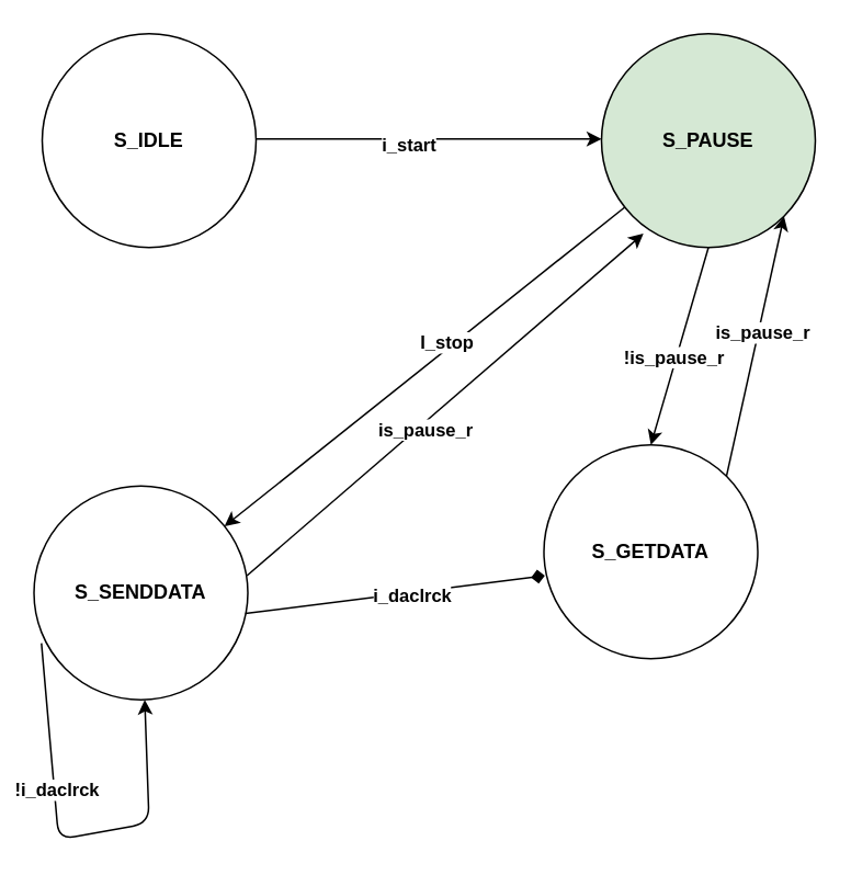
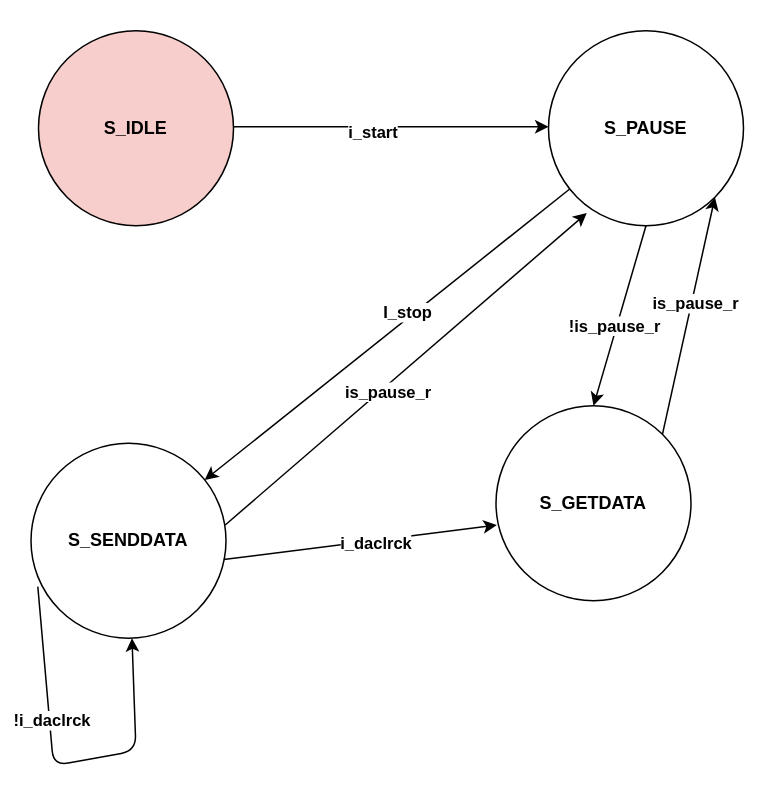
  <mxCell id="0" />
  <mxCell id="1" parent="0" />
- <mxCell id="2" value="&lt;b&gt;S_IDLE&lt;/b&gt;" style="ellipse;whiteSpace=wrap;html=1;aspect=fixed;" parent="1" vertex="1"><mxGeometry x="25" y="20" width="130" height="130" as="geometry" /></mxCell>
- <mxCell id="3" value="&lt;b&gt;S_PAUSE&lt;/b&gt;" style="ellipse;whiteSpace=wrap;html=1;aspect=fixed;fillColor=#d5e8d4;" parent="1" vertex="1"><mxGeometry x="365" y="20" width="130" height="130" as="geometry" /></mxCell>
+ <mxCell id="2" value="&lt;b&gt;S_IDLE&lt;/b&gt;" style="ellipse;whiteSpace=wrap;html=1;aspect=fixed;fillColor=#f8cecc;" parent="1" vertex="1"><mxGeometry x="25" y="20" width="130" height="130" as="geometry" /></mxCell>
+ <mxCell id="3" value="&lt;b&gt;S_PAUSE&lt;/b&gt;" style="ellipse;whiteSpace=wrap;html=1;aspect=fixed;" parent="1" vertex="1"><mxGeometry x="365" y="20" width="130" height="130" as="geometry" /></mxCell>
  <mxCell id="4" value="&lt;b&gt;S_GETDATA&lt;/b&gt;" style="ellipse;whiteSpace=wrap;html=1;aspect=fixed;" parent="1" vertex="1"><mxGeometry x="330" y="270" width="130" height="130" as="geometry" /></mxCell>
  <mxCell id="5" value="" style="endArrow=classic;html=1;exitX=0.5;exitY=1;exitDx=0;exitDy=0;entryX=0.5;entryY=0;entryDx=0;entryDy=0;" parent="1" source="3" target="4" edge="1"><mxGeometry width="50" height="50" relative="1" as="geometry"><mxPoint x="465.002" y="139.038" as="sourcePoint" /><mxPoint x="713.078" y="139.038" as="targetPoint" /><Array as="points" /></mxGeometry></mxCell>
  <mxCell id="6" value="&lt;b&gt;!is_pause_r&lt;/b&gt;" style="edgeLabel;html=1;align=center;verticalAlign=middle;resizable=0;points=[];" parent="5" vertex="1" connectable="0"><mxGeometry x="0.114" y="-2" relative="1" as="geometry"><mxPoint as="offset" /></mxGeometry></mxCell>
  <mxCell id="7" value="" style="endArrow=classic;html=1;" parent="1" edge="1"><mxGeometry width="50" height="50" relative="1" as="geometry"><mxPoint x="155" y="84" as="sourcePoint" /><mxPoint x="365" y="84" as="targetPoint" /><Array as="points" /></mxGeometry></mxCell>
  <mxCell id="8" value="&lt;b&gt;i_start&lt;/b&gt;" style="edgeLabel;html=1;align=center;verticalAlign=middle;resizable=0;points=[];" parent="7" vertex="1" connectable="0"><mxGeometry x="-0.123" y="-3" relative="1" as="geometry"><mxPoint as="offset" /></mxGeometry></mxCell>
  <mxCell id="9" value="&lt;b&gt;S_SENDDATA&lt;/b&gt;" style="ellipse;whiteSpace=wrap;html=1;aspect=fixed;" parent="1" vertex="1"><mxGeometry x="20" y="295" width="130" height="130" as="geometry" /></mxCell>
  <mxCell id="10" value="" style="endArrow=classic;html=1;" parent="1" source="3" target="9" edge="1"><mxGeometry width="50" height="50" relative="1" as="geometry"><mxPoint x="378" y="180" as="sourcePoint" /><mxPoint x="135.962" y="181.098" as="targetPoint" /><Array as="points" /></mxGeometry></mxCell>
  <mxCell id="11" value="&lt;b&gt;I_stop&lt;/b&gt;" style="edgeLabel;html=1;align=center;verticalAlign=middle;resizable=0;points=[];" parent="10" vertex="1" connectable="0"><mxGeometry x="-0.123" y="-3" relative="1" as="geometry"><mxPoint as="offset" /></mxGeometry></mxCell>
  <mxCell id="12" value="" style="endArrow=classic;html=1;exitX=1;exitY=0;exitDx=0;exitDy=0;entryX=1;entryY=1;entryDx=0;entryDy=0;" parent="1" source="4" target="3" edge="1"><mxGeometry width="50" height="50" relative="1" as="geometry"><mxPoint x="675" y="140" as="sourcePoint" /><mxPoint x="465" y="140" as="targetPoint" /><Array as="points" /></mxGeometry></mxCell>
  <mxCell id="13" value="&lt;b&gt;is_pause_r&lt;/b&gt;" style="edgeLabel;html=1;align=center;verticalAlign=middle;resizable=0;points=[];" parent="12" vertex="1" connectable="0"><mxGeometry x="0.114" y="-2" relative="1" as="geometry"><mxPoint as="offset" /></mxGeometry></mxCell>
  <mxCell id="14" value="" style="endArrow=classic;html=1;entryX=0.196;entryY=0.935;entryDx=0;entryDy=0;entryPerimeter=0;exitX=0.996;exitY=0.419;exitDx=0;exitDy=0;exitPerimeter=0;" edge="1" parent="1" source="9" target="3"><mxGeometry width="50" height="50" relative="1" as="geometry"><mxPoint x="300.26" y="400.002" as="sourcePoint" /><mxPoint x="64.997" y="572.995" as="targetPoint" /><Array as="points" /></mxGeometry></mxCell>
  <mxCell id="15" value="&lt;b&gt;is_pause_r&lt;/b&gt;" style="edgeLabel;html=1;align=center;verticalAlign=middle;resizable=0;points=[];" vertex="1" connectable="0" parent="14"><mxGeometry x="-0.123" y="-3" relative="1" as="geometry"><mxPoint as="offset" /></mxGeometry></mxCell>
  <mxCell id="16" value="" style="endArrow=classic;html=1;exitX=0.035;exitY=0.735;exitDx=0;exitDy=0;exitPerimeter=0;" edge="1" parent="1" source="9" target="9"><mxGeometry width="50" height="50" relative="1" as="geometry"><mxPoint x="15" y="370" as="sourcePoint" /><mxPoint x="301" y="430" as="targetPoint" /><Array as="points"><mxPoint x="35" y="510" /><mxPoint x="90" y="500" /></Array></mxGeometry></mxCell>
  <mxCell id="17" value="&lt;b&gt;!i_daclrck&lt;/b&gt;" style="edgeLabel;html=1;align=center;verticalAlign=middle;resizable=0;points=[];" vertex="1" connectable="0" parent="16"><mxGeometry x="-0.395" y="-2" relative="1" as="geometry"><mxPoint x="4" y="13" as="offset" /></mxGeometry></mxCell>
- <mxCell id="18" value="" style="endArrow=diamond;html=1;exitX=0.988;exitY=0.596;exitDx=0;exitDy=0;entryX=0.004;entryY=0.612;entryDx=0;entryDy=0;exitPerimeter=0;entryPerimeter=0;" edge="1" parent="1" source="9" target="4"><mxGeometry width="50" height="50" relative="1" as="geometry"><mxPoint x="295" y="340" as="sourcePoint" /><mxPoint x="295" y="460" as="targetPoint" /><Array as="points" /></mxGeometry></mxCell>
+ <mxCell id="18" value="" style="endArrow=classic;html=1;exitX=0.988;exitY=0.596;exitDx=0;exitDy=0;entryX=0.004;entryY=0.612;entryDx=0;entryDy=0;exitPerimeter=0;entryPerimeter=0;" edge="1" parent="1" source="9" target="4"><mxGeometry width="50" height="50" relative="1" as="geometry"><mxPoint x="295" y="340" as="sourcePoint" /><mxPoint x="295" y="460" as="targetPoint" /><Array as="points" /></mxGeometry></mxCell>
  <mxCell id="19" value="&lt;b&gt;i_daclrck&lt;/b&gt;" style="edgeLabel;html=1;align=center;verticalAlign=middle;resizable=0;points=[];" vertex="1" connectable="0" parent="18"><mxGeometry x="0.114" y="-2" relative="1" as="geometry"><mxPoint as="offset" /></mxGeometry></mxCell>
